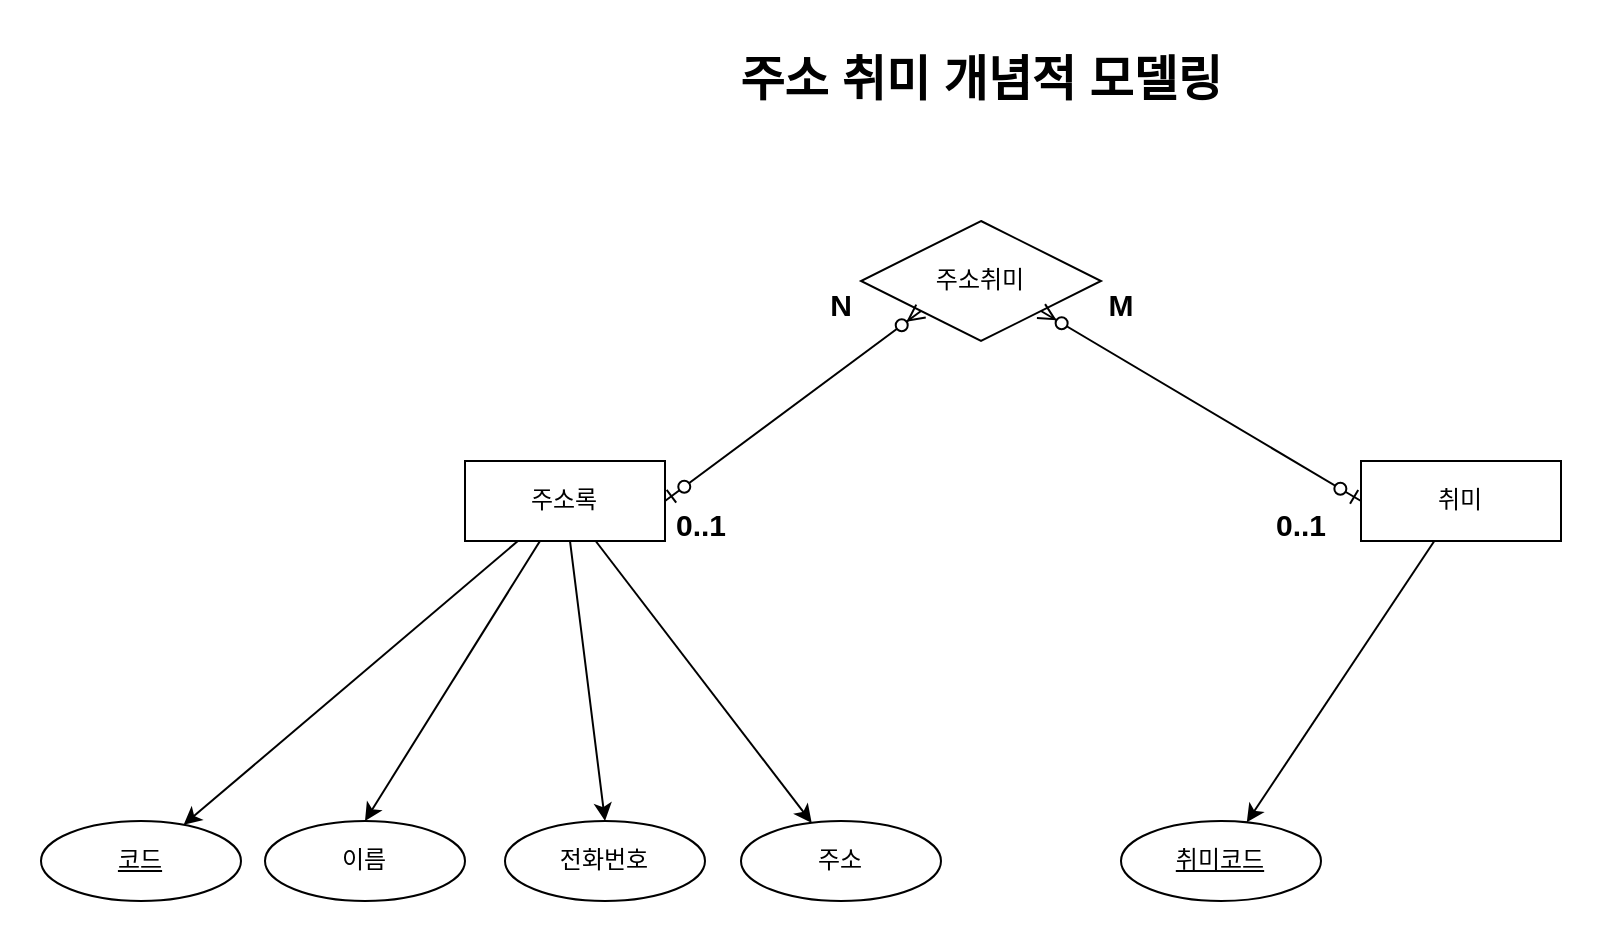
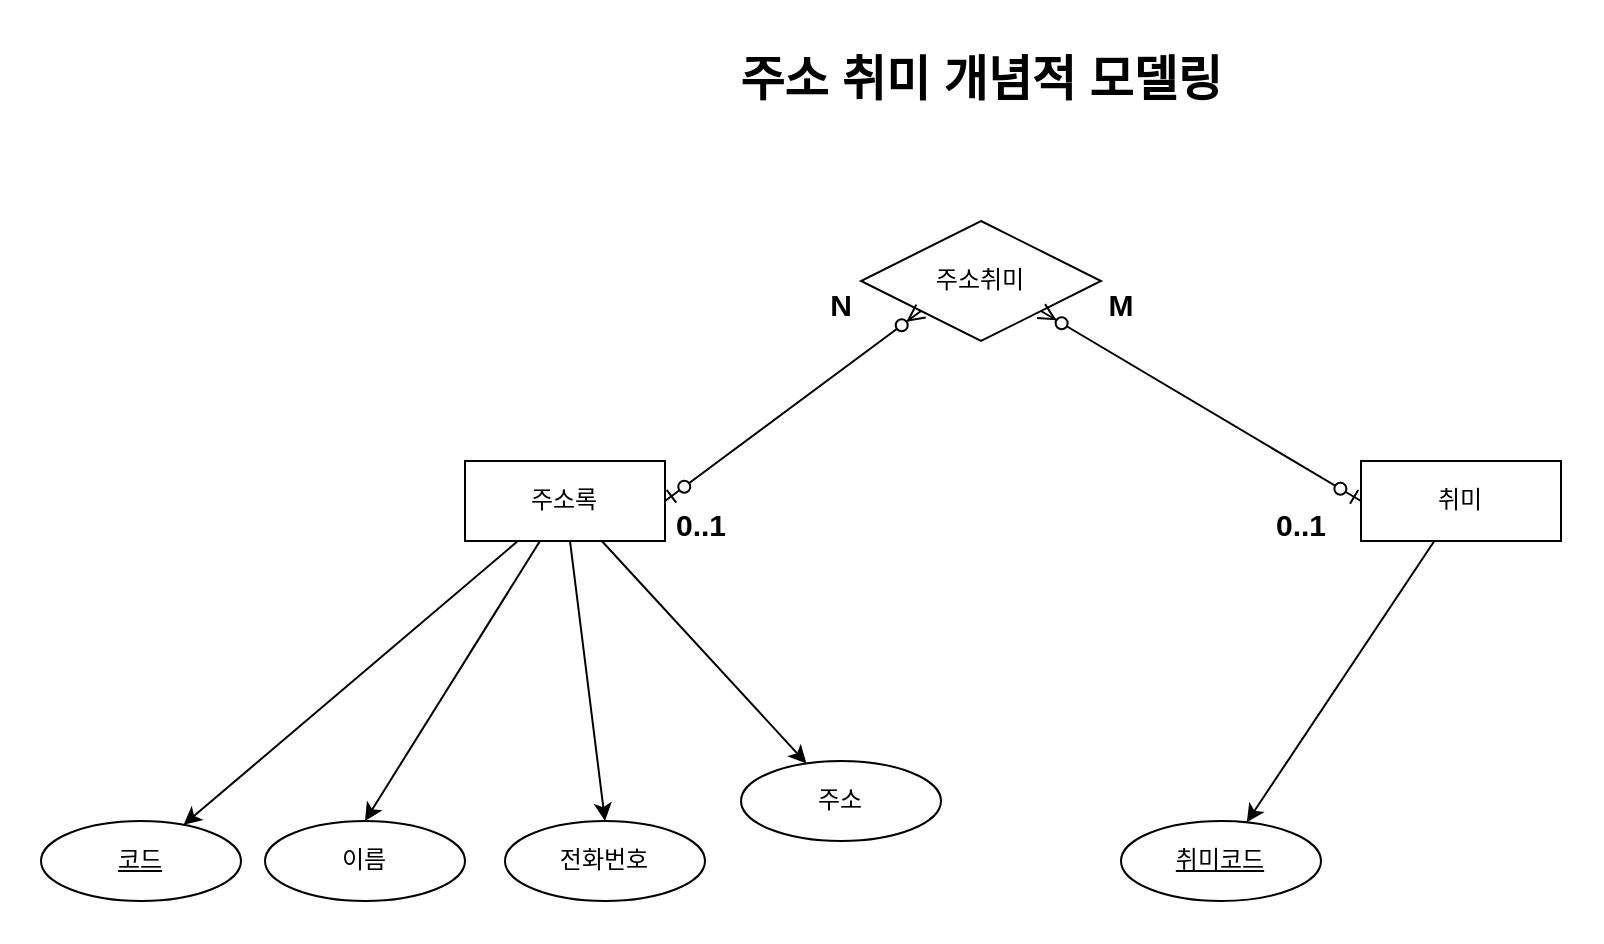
  <mxCell id="0" />
  <mxCell id="1" parent="0" />
  <mxCell id="2" style="rounded=0;orthogonalLoop=1;jettySize=auto;html=1;entryX=0.5;entryY=0;entryDx=0;entryDy=0;" edge="1" parent="1" source="6" target="10"><mxGeometry relative="1" as="geometry" /></mxCell>
  <mxCell id="3" style="rounded=0;orthogonalLoop=1;jettySize=auto;html=1;entryX=0.5;entryY=0;entryDx=0;entryDy=0;" edge="1" parent="1" source="6" target="11"><mxGeometry relative="1" as="geometry" /></mxCell>
  <mxCell id="4" style="rounded=0;orthogonalLoop=1;jettySize=auto;html=1;" edge="1" parent="1" source="6" target="12"><mxGeometry relative="1" as="geometry" /></mxCell>
  <mxCell id="5" style="rounded=0;orthogonalLoop=1;jettySize=auto;html=1;" edge="1" parent="1" source="6" target="13"><mxGeometry relative="1" as="geometry" /></mxCell>
  <mxCell id="6" value="주소록" style="whiteSpace=wrap;html=1;align=center;" vertex="1" parent="1"><mxGeometry x="232" y="230" width="100" height="40" as="geometry" /></mxCell>
  <mxCell id="7" style="rounded=0;orthogonalLoop=1;jettySize=auto;html=1;" edge="1" parent="1" source="8" target="14"><mxGeometry relative="1" as="geometry" /></mxCell>
  <mxCell id="8" value="취미" style="whiteSpace=wrap;html=1;align=center;" vertex="1" parent="1"><mxGeometry x="680" y="230" width="100" height="40" as="geometry" /></mxCell>
  <mxCell id="9" value="주소취미" style="shape=rhombus;perimeter=rhombusPerimeter;whiteSpace=wrap;html=1;align=center;" vertex="1" parent="1"><mxGeometry x="430" y="110" width="120" height="60" as="geometry" /></mxCell>
  <mxCell id="10" value="이름" style="ellipse;whiteSpace=wrap;html=1;align=center;" vertex="1" parent="1"><mxGeometry x="132" y="410" width="100" height="40" as="geometry" /></mxCell>
  <mxCell id="11" value="전화번호" style="ellipse;whiteSpace=wrap;html=1;align=center;" vertex="1" parent="1"><mxGeometry x="252" y="410" width="100" height="40" as="geometry" /></mxCell>
- <mxCell id="12" value="주소" style="ellipse;whiteSpace=wrap;html=1;align=center;" vertex="1" parent="1"><mxGeometry x="370" y="410" width="100" height="40" as="geometry" /></mxCell>
+ <mxCell id="12" value="주소" style="ellipse;whiteSpace=wrap;html=1;align=center;" vertex="1" parent="1"><mxGeometry x="370" y="380" width="100" height="40" as="geometry" /></mxCell>
  <mxCell id="13" value="코드" style="ellipse;whiteSpace=wrap;html=1;align=center;fontStyle=4;" vertex="1" parent="1"><mxGeometry x="20" y="410" width="100" height="40" as="geometry" /></mxCell>
  <mxCell id="14" value="취미코드" style="ellipse;whiteSpace=wrap;html=1;align=center;fontStyle=4;" vertex="1" parent="1"><mxGeometry x="560" y="410" width="100" height="40" as="geometry" /></mxCell>
  <mxCell id="15" value="" style="fontSize=12;html=1;endArrow=ERzeroToMany;startArrow=ERzeroToOne;rounded=0;exitX=1;exitY=0.5;exitDx=0;exitDy=0;entryX=0;entryY=1;entryDx=0;entryDy=0;" edge="1" parent="1" source="6" target="9"><mxGeometry width="100" height="100" relative="1" as="geometry"><mxPoint x="370" y="340" as="sourcePoint" /><mxPoint x="420" y="320" as="targetPoint" /></mxGeometry></mxCell>
  <mxCell id="16" value="" style="fontSize=12;html=1;endArrow=ERzeroToMany;startArrow=ERzeroToOne;rounded=0;exitX=0;exitY=0.5;exitDx=0;exitDy=0;entryX=1;entryY=1;entryDx=0;entryDy=0;" edge="1" parent="1" source="8" target="9"><mxGeometry width="100" height="100" relative="1" as="geometry"><mxPoint x="500" y="340" as="sourcePoint" /><mxPoint x="580" y="320" as="targetPoint" /></mxGeometry></mxCell>
  <mxCell id="17" value="주소 취미 개념적 모델링" style="text;strokeColor=none;fillColor=none;html=1;fontSize=24;fontStyle=1;verticalAlign=middle;align=center;" vertex="1" parent="1"><mxGeometry x="440" y="20" width="100" height="40" as="geometry" /></mxCell>
  <mxCell id="18" value="&lt;font style=&quot;font-size: 15px;&quot;&gt;0..1&lt;/font&gt;" style="text;strokeColor=none;fillColor=none;html=1;fontSize=24;fontStyle=1;verticalAlign=middle;align=center;" vertex="1" parent="1"><mxGeometry x="300" y="240" width="100" height="40" as="geometry" /></mxCell>
  <mxCell id="19" value="&lt;font style=&quot;font-size: 15px;&quot;&gt;0..1&lt;/font&gt;" style="text;strokeColor=none;fillColor=none;html=1;fontSize=24;fontStyle=1;verticalAlign=middle;align=center;" vertex="1" parent="1"><mxGeometry x="600" y="240" width="100" height="40" as="geometry" /></mxCell>
  <mxCell id="20" value="&lt;span style=&quot;font-size: 15px;&quot;&gt;N&lt;/span&gt;" style="text;strokeColor=none;fillColor=none;html=1;fontSize=24;fontStyle=1;verticalAlign=middle;align=center;" vertex="1" parent="1"><mxGeometry x="370" y="130" width="100" height="40" as="geometry" /></mxCell>
  <mxCell id="21" value="&lt;span style=&quot;font-size: 15px;&quot;&gt;M&lt;/span&gt;" style="text;strokeColor=none;fillColor=none;html=1;fontSize=24;fontStyle=1;verticalAlign=middle;align=center;" vertex="1" parent="1"><mxGeometry x="510" y="130" width="100" height="40" as="geometry" /></mxCell>
